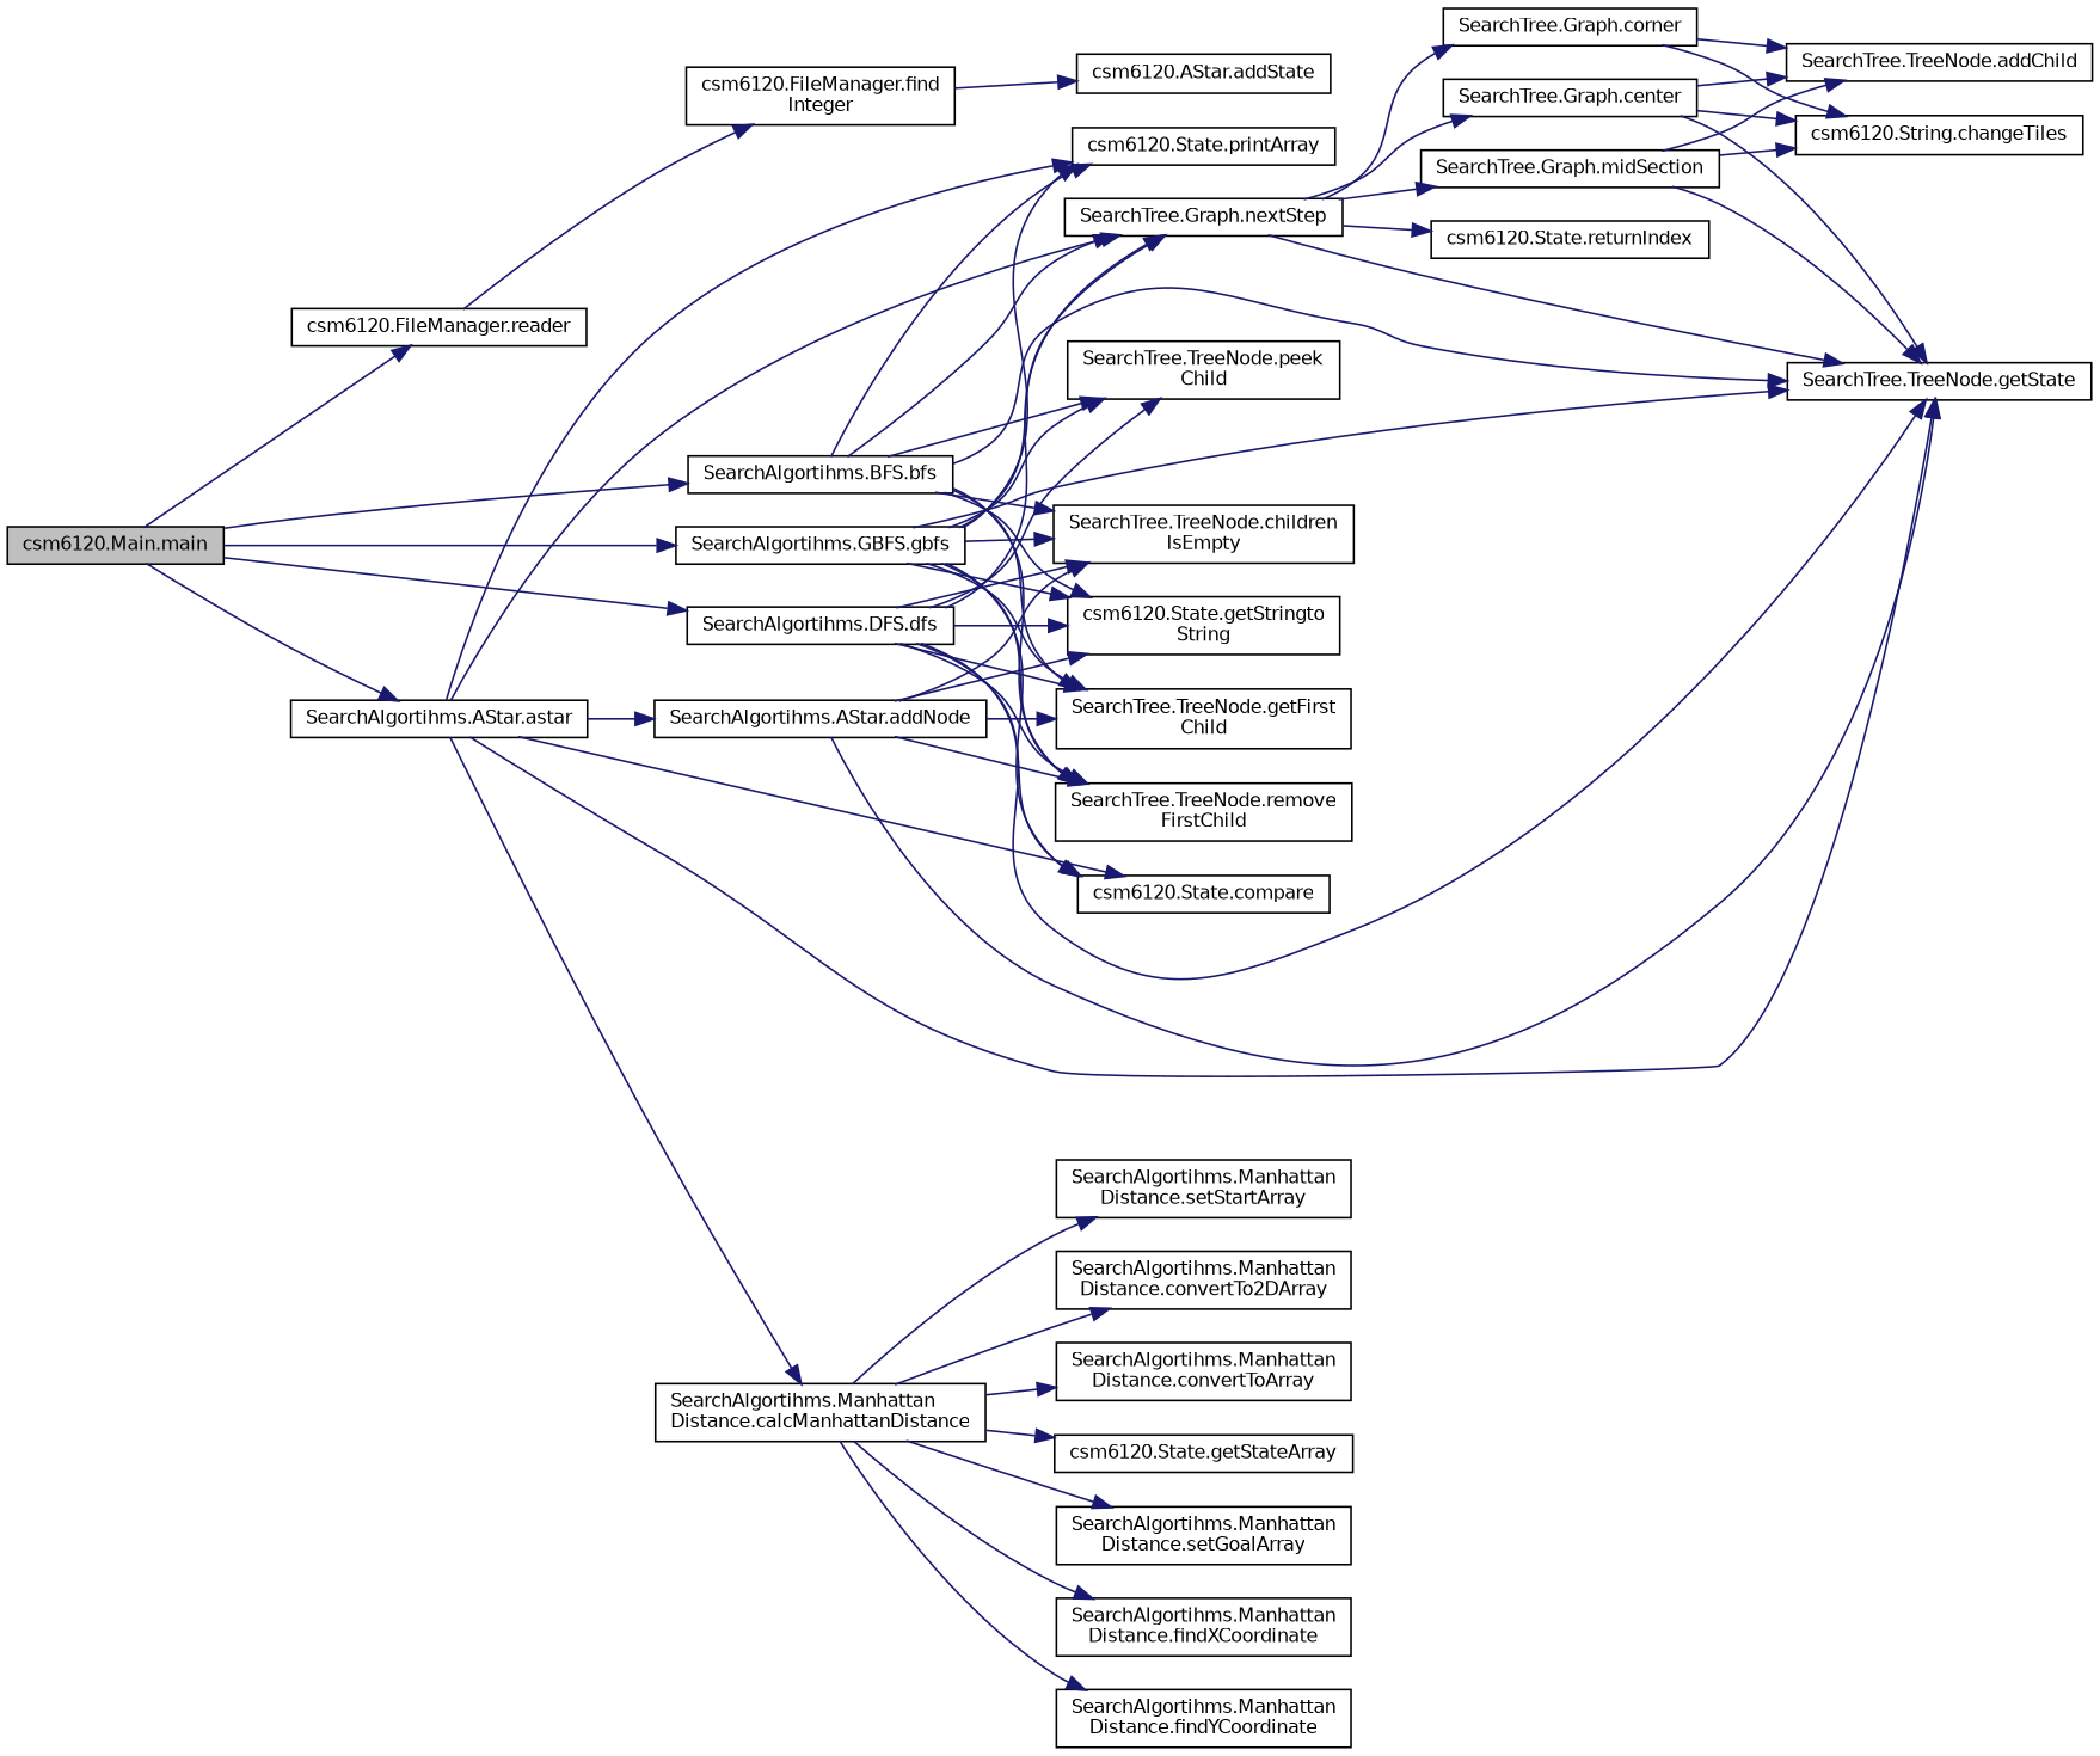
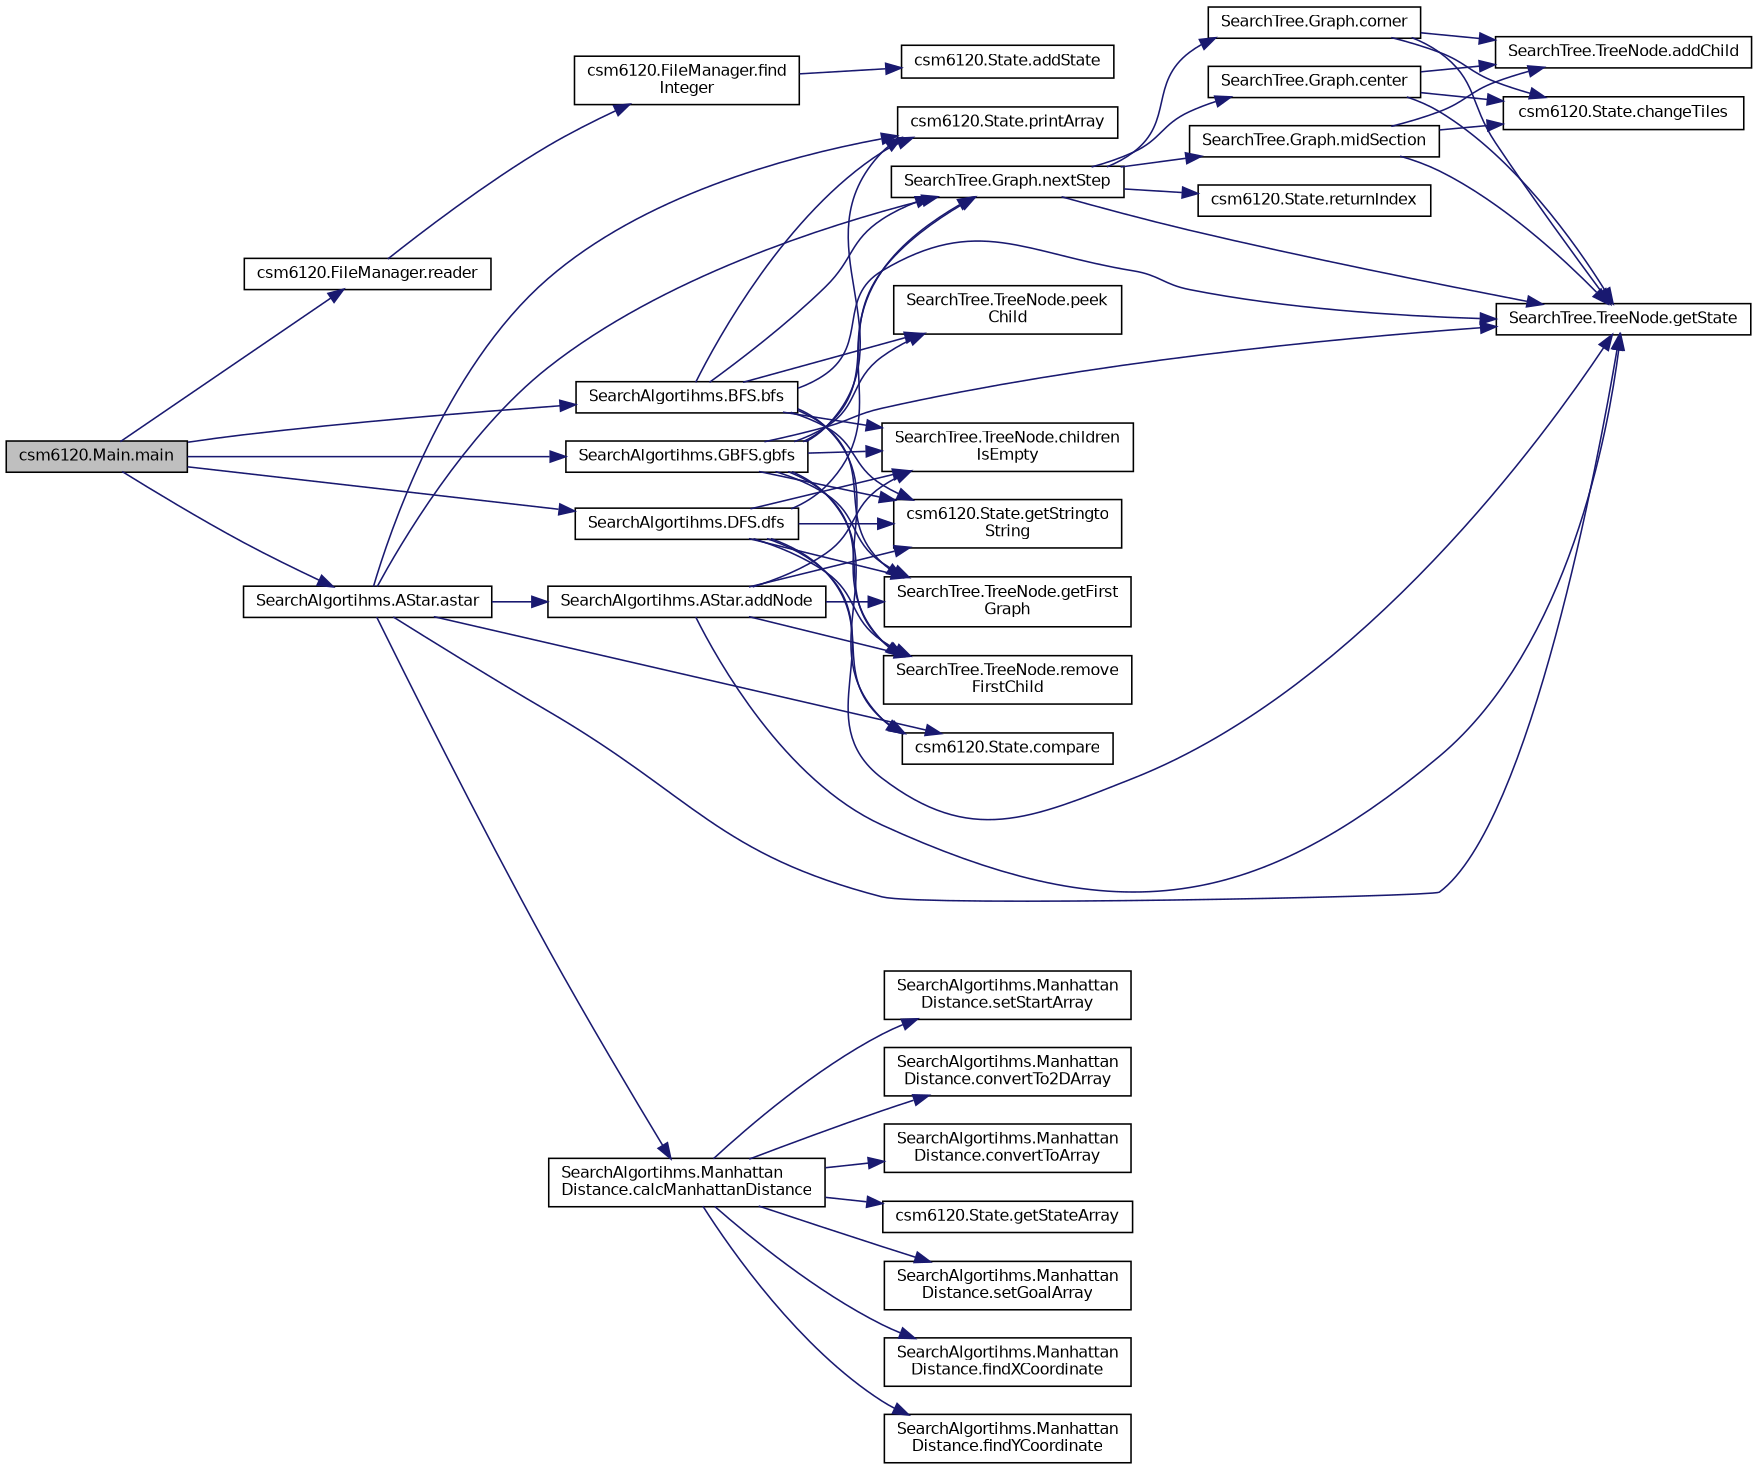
  digraph {
    fontname="DejaVu Sans"
    rankdir=LR
    node [color=black fillcolor=white fontname="DejaVu Sans" fontsize=10 shape=record style=filled]
    edge [color=midnightblue fontname="DejaVu Sans" fontsize=10 labelfontname=Helvetica labelfontsize=10 style=solid]
    n1 [fillcolor=grey75 fontcolor=black height=0.2 label="csm6120.Main.main" width=0.4]
    n2 [height=0.2 label="csm6120.FileManager.reader" width=0.4]
    n3 [height=0.2 label="SearchAlgortihms.BFS.bfs" width=0.4]
    n4 [height=0.2 label="SearchAlgortihms.DFS.dfs" width=0.4]
    n5 [height=0.2 label="SearchAlgortihms.GBFS.gbfs" width=0.4]
    n6 [height=0.2 label="SearchAlgortihms.AStar.astar" width=0.4]
    n7 [height=0.2 label="csm6120.FileManager.find\lInteger" width=0.4]
    n8 [height=0.2 label="SearchTree.TreeNode.getState" width=0.4]
    n9 [height=0.2 label="csm6120.State.printArray" width=0.4]
    n10 [height=0.2 label="SearchTree.Graph.nextStep" width=0.4]
    n11 [height=0.2 label="SearchTree.TreeNode.children\lIsEmpty" width=0.4]
    n12 [height=0.2 label="csm6120.State.getStringto\lString" width=0.4]
    n13 [height=0.2 label="SearchTree.TreeNode.peek\lChild" width=0.4]
-   n14 [height=0.2 label="SearchTree.TreeNode.getFirst\lChild" width=0.4]
+   n14 [height=0.2 label="SearchTree.TreeNode.getFirst\lGraph" width=0.4]
    n15 [height=0.2 label="SearchTree.TreeNode.remove\lFirstChild" width=0.4]
    n16 [height=0.2 label="csm6120.State.compare" width=0.4]
    n17 [height=0.2 label="SearchAlgortihms.Manhattan\lDistance.calcManhattanDistance" width=0.4]
    n18 [height=0.2 label="SearchAlgortihms.AStar.addNode" width=0.4]
-   n19 [height=0.2 label="csm6120.AStar.addState" width=0.4]
+   n19 [height=0.2 label="csm6120.State.addState" width=0.4]
    n20 [height=0.2 label="csm6120.State.returnIndex" width=0.4]
    n21 [height=0.2 label="SearchTree.Graph.corner" width=0.4]
    n22 [height=0.2 label="SearchTree.Graph.midSection" width=0.4]
    n23 [height=0.2 label="SearchTree.Graph.center" width=0.4]
-   n24 [height=0.2 label="csm6120.String.changeTiles" width=0.4]
+   n24 [height=0.2 label="csm6120.State.changeTiles" width=0.4]
    n25 [height=0.2 label="SearchTree.TreeNode.addChild" width=0.4]
    n26 [height=0.2 label="SearchAlgortihms.Manhattan\lDistance.setStartArray" width=0.4]
    n27 [height=0.2 label="SearchAlgortihms.Manhattan\lDistance.convertTo2DArray" width=0.4]
    n28 [height=0.2 label="SearchAlgortihms.Manhattan\lDistance.convertToArray" width=0.4]
    n29 [height=0.2 label="csm6120.State.getStateArray" width=0.4]
    n30 [height=0.2 label="SearchAlgortihms.Manhattan\lDistance.setGoalArray" width=0.4]
    n31 [height=0.2 label="SearchAlgortihms.Manhattan\lDistance.findXCoordinate" width=0.4]
    n32 [height=0.2 label="SearchAlgortihms.Manhattan\lDistance.findYCoordinate" width=0.4]
    n1 -> n2
    n1 -> n3
    n1 -> n4
    n1 -> n5
    n1 -> n6
    n2 -> n7
    n3 -> n8
    n3 -> n9
    n3 -> n10
    n3 -> n11
    n3 -> n12
    n3 -> n13
    n3 -> n14
    n3 -> n15
    n4 -> n8
    n4 -> n10
    n4 -> n11
    n4 -> n12
-   n4 -> n13
    n4 -> n14
    n4 -> n15
    n4 -> n16
    n5 -> n8
    n5 -> n9
    n5 -> n10
    n5 -> n11
    n5 -> n12
    n5 -> n13
    n5 -> n14
    n5 -> n15
    n5 -> n16
    n6 -> n8
    n6 -> n9
    n6 -> n10
    n6 -> n16
    n6 -> n17
    n6 -> n18
    n7 -> n19
    n10 -> n8
    n10 -> n20
    n10 -> n21
    n10 -> n22
    n10 -> n23
    n17 -> n26
    n17 -> n27
    n17 -> n28
    n17 -> n29
    n17 -> n30
    n17 -> n31
    n17 -> n32
    n18 -> n8
    n18 -> n11
    n18 -> n12
    n18 -> n14
    n18 -> n15
+   n21 -> n8
    n21 -> n24
    n21 -> n25
    n22 -> n8
    n22 -> n24
    n22 -> n25
    n23 -> n8
    n23 -> n24
    n23 -> n25
  }
